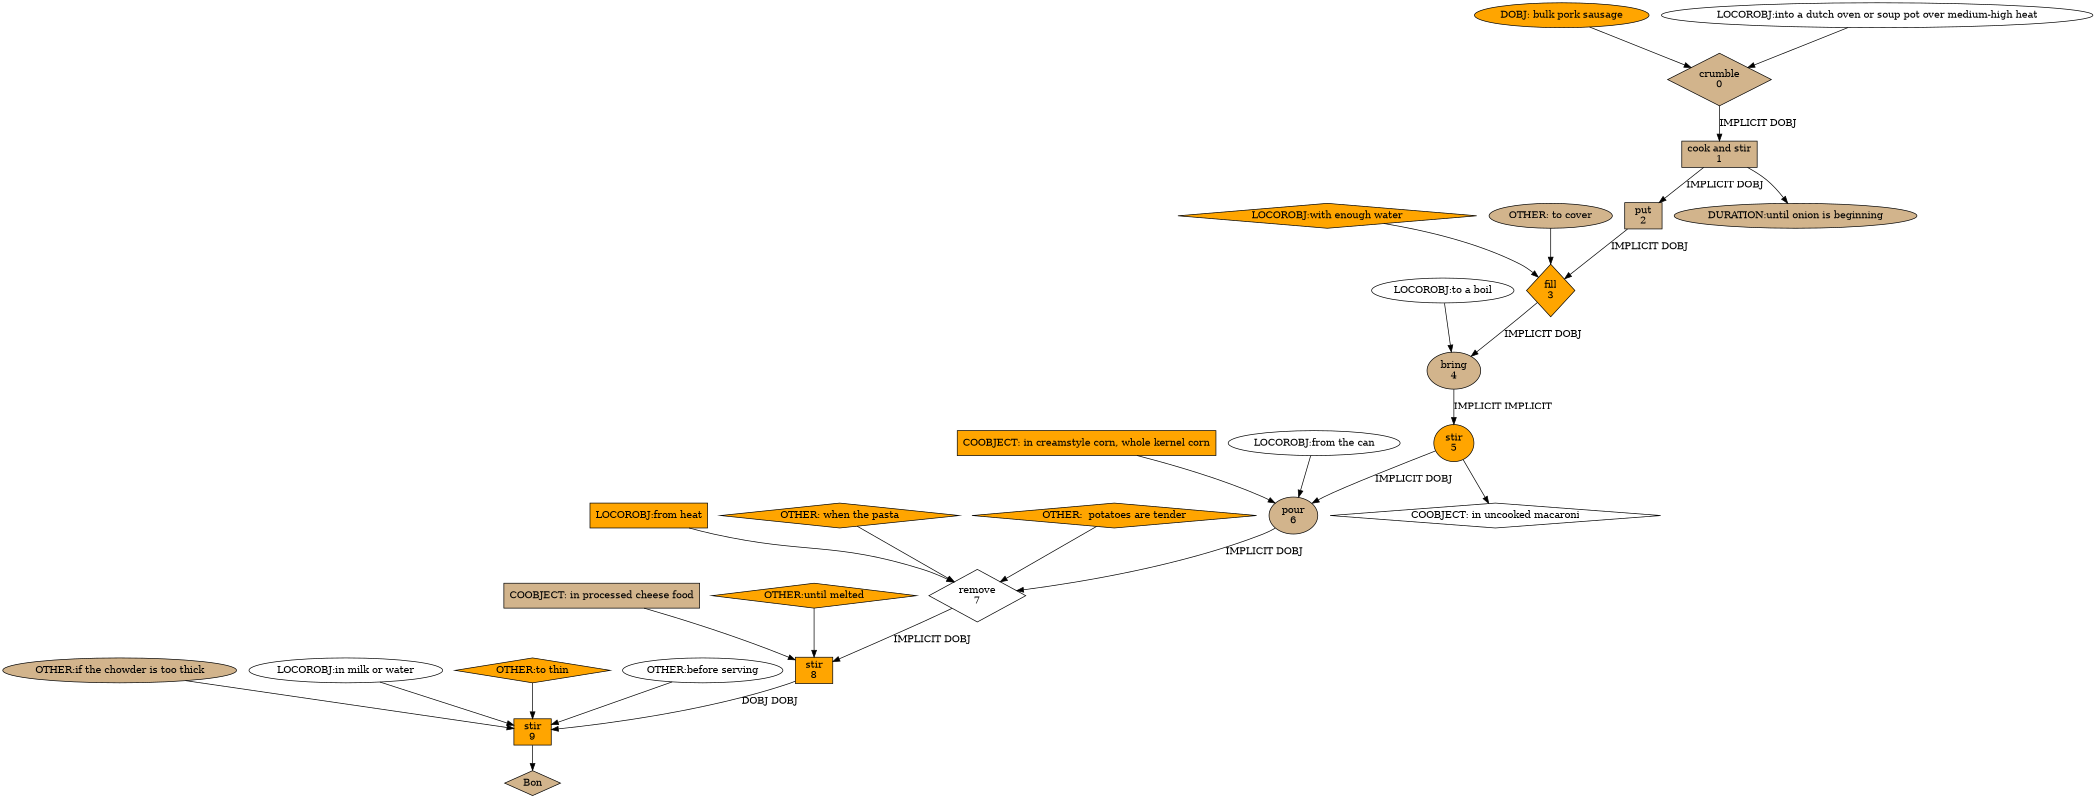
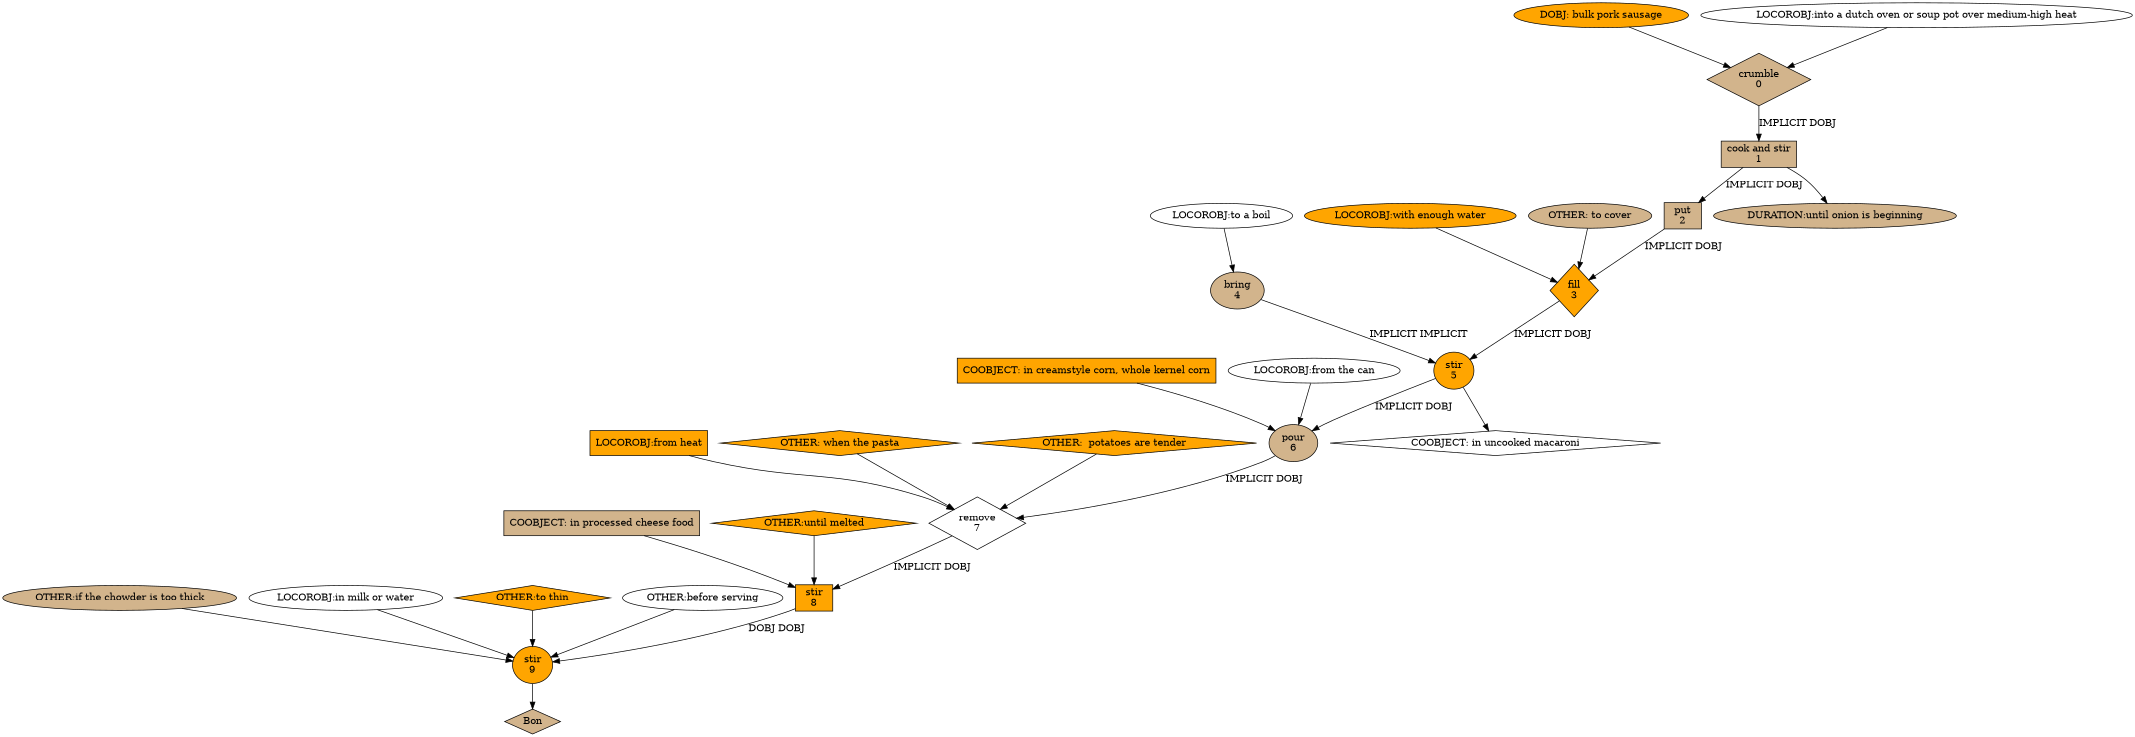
  digraph {
    node [fillcolor=orange shape=ellipse style=filled]
    n1 [fillcolor=tan label="crumble\n0" shape=diamond]
    n2 [fillcolor=tan label="cook and stir\n1" shape=box]
    n3 [fillcolor=tan label="put\n2" shape=box]
    n4 [fillcolor=tan label="DURATION:until onion is beginning"]
    n5 [label="fill\n3" shape=diamond]
    n6 [fillcolor=tan label="bring\n4"]
    n7 [label="stir\n5"]
    n8 [fillcolor=tan label="pour\n6"]
    n9 [fillcolor=white label="COOBJECT: in uncooked macaroni" shape=diamond]
    n10 [fillcolor=white label="remove\n7" shape=diamond]
    n11 [label="stir\n8" shape=box]
-   n12 [label="stir\n9" shape=box]
+   n12 [label="stir\n9"]
    n13 [fillcolor=tan label=Bon shape=diamond]
    n14 [label="DOBJ: bulk pork sausage"]
    n15 [fillcolor=white label="LOCOROBJ:into a dutch oven or soup pot over medium-high heat"]
-   n16 [label="LOCOROBJ:with enough water" shape=diamond]
+   n16 [label="LOCOROBJ:with enough water"]
    n17 [fillcolor=tan label="OTHER: to cover"]
    n18 [fillcolor=white label="LOCOROBJ:to a boil"]
    n19 [label="COOBJECT: in creamstyle corn, whole kernel corn" shape=box]
    n20 [fillcolor=white label="LOCOROBJ:from the can"]
    n21 [label="LOCOROBJ:from heat" shape=box]
    n22 [label="OTHER: when the pasta" shape=diamond]
    n23 [label="OTHER:  potatoes are tender" shape=diamond]
    n24 [fillcolor=tan label="COOBJECT: in processed cheese food" shape=box]
    n25 [label="OTHER:until melted" shape=diamond]
    n26 [fillcolor=tan label="OTHER:if the chowder is too thick"]
    n27 [fillcolor=white label="LOCOROBJ:in milk or water"]
    n28 [label="OTHER:to thin" shape=diamond]
    n29 [fillcolor=white label="OTHER:before serving"]
    n1 -> n2 [label="IMPLICIT DOBJ"]
    n2 -> n3 [label="IMPLICIT DOBJ"]
    n2 -> n4
    n3 -> n5 [label="IMPLICIT DOBJ"]
-   n5 -> n6 [label="IMPLICIT DOBJ"]
+   n5 -> n7 [label="IMPLICIT DOBJ"]
    n6 -> n7 [label="IMPLICIT IMPLICIT"]
    n7 -> n8 [label="IMPLICIT DOBJ"]
    n7 -> n9
    n8 -> n10 [label="IMPLICIT DOBJ"]
    n10 -> n11 [label="IMPLICIT DOBJ"]
    n11 -> n12 [label="DOBJ DOBJ"]
    n12 -> n13
    n14 -> n1
    n15 -> n1
    n16 -> n5
    n17 -> n5
    n18 -> n6
    n19 -> n8
    n20 -> n8
    n21 -> n10
    n22 -> n10
    n23 -> n10
    n24 -> n11
    n25 -> n11
    n26 -> n12
    n27 -> n12
    n28 -> n12
    n29 -> n12
  }
